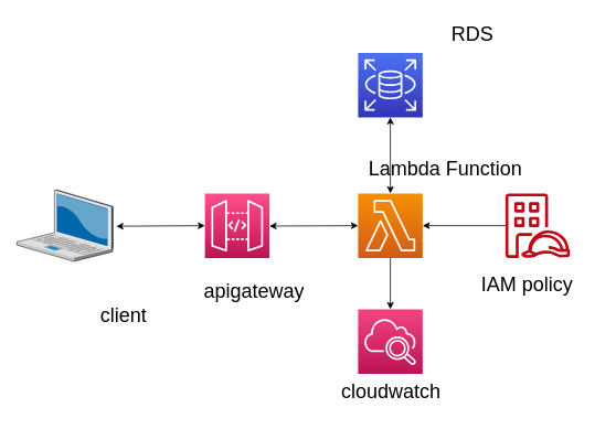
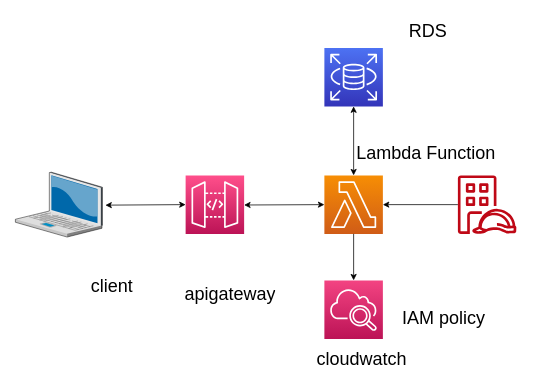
  <mxCell id="0" />
  <mxCell id="1" parent="0" />
  <mxCell id="2" value="" style="sketch=0;points=[[0,0,0],[0.25,0,0],[0.5,0,0],[0.75,0,0],[1,0,0],[0,1,0],[0.25,1,0],[0.5,1,0],[0.75,1,0],[1,1,0],[0,0.25,0],[0,0.5,0],[0,0.75,0],[1,0.25,0],[1,0.5,0],[1,0.75,0]];outlineConnect=0;fontColor=#232F3E;gradientColor=#4D72F3;gradientDirection=north;fillColor=#3334B9;strokeColor=#ffffff;dashed=0;verticalLabelPosition=bottom;verticalAlign=top;align=center;html=1;fontSize=12;fontStyle=0;aspect=fixed;shape=mxgraph.aws4.resourceIcon;resIcon=mxgraph.aws4.rds;" vertex="1" parent="1"><mxGeometry x="432" y="63" width="78" height="78" as="geometry" /></mxCell>
  <mxCell id="3" value="" style="sketch=0;points=[[0,0,0],[0.25,0,0],[0.5,0,0],[0.75,0,0],[1,0,0],[0,1,0],[0.25,1,0],[0.5,1,0],[0.75,1,0],[1,1,0],[0,0.25,0],[0,0.5,0],[0,0.75,0],[1,0.25,0],[1,0.5,0],[1,0.75,0]];outlineConnect=0;fontColor=#232F3E;gradientColor=#F78E04;gradientDirection=north;fillColor=#D05C17;strokeColor=#ffffff;dashed=0;verticalLabelPosition=bottom;verticalAlign=top;align=center;html=1;fontSize=12;fontStyle=0;aspect=fixed;shape=mxgraph.aws4.resourceIcon;resIcon=mxgraph.aws4.lambda;" vertex="1" parent="1"><mxGeometry x="432" y="233" width="78" height="78" as="geometry" /></mxCell>
  <mxCell id="4" value="" style="sketch=0;points=[[0,0,0],[0.25,0,0],[0.5,0,0],[0.75,0,0],[1,0,0],[0,1,0],[0.25,1,0],[0.5,1,0],[0.75,1,0],[1,1,0],[0,0.25,0],[0,0.5,0],[0,0.75,0],[1,0.25,0],[1,0.5,0],[1,0.75,0]];outlineConnect=0;fontColor=#232F3E;gradientColor=#FF4F8B;gradientDirection=north;fillColor=#BC1356;strokeColor=#ffffff;dashed=0;verticalLabelPosition=bottom;verticalAlign=top;align=center;html=1;fontSize=12;fontStyle=0;aspect=fixed;shape=mxgraph.aws4.resourceIcon;resIcon=mxgraph.aws4.api_gateway;" vertex="1" parent="1"><mxGeometry x="247" y="233" width="78" height="78" as="geometry" /></mxCell>
  <mxCell id="5" value="" style="sketch=0;points=[[0,0,0],[0.25,0,0],[0.5,0,0],[0.75,0,0],[1,0,0],[0,1,0],[0.25,1,0],[0.5,1,0],[0.75,1,0],[1,1,0],[0,0.25,0],[0,0.5,0],[0,0.75,0],[1,0.25,0],[1,0.5,0],[1,0.75,0]];points=[[0,0,0],[0.25,0,0],[0.5,0,0],[0.75,0,0],[1,0,0],[0,1,0],[0.25,1,0],[0.5,1,0],[0.75,1,0],[1,1,0],[0,0.25,0],[0,0.5,0],[0,0.75,0],[1,0.25,0],[1,0.5,0],[1,0.75,0]];outlineConnect=0;fontColor=#232F3E;gradientColor=#F34482;gradientDirection=north;fillColor=#BC1356;strokeColor=#ffffff;dashed=0;verticalLabelPosition=bottom;verticalAlign=top;align=center;html=1;fontSize=12;fontStyle=0;aspect=fixed;shape=mxgraph.aws4.resourceIcon;resIcon=mxgraph.aws4.cloudwatch_2;" vertex="1" parent="1"><mxGeometry x="432" y="373" width="78" height="78" as="geometry" /></mxCell>
  <mxCell id="6" value="" style="sketch=0;outlineConnect=0;fontColor=#232F3E;gradientColor=none;fillColor=#BF0816;strokeColor=none;dashed=0;verticalLabelPosition=bottom;verticalAlign=top;align=center;html=1;fontSize=12;fontStyle=0;aspect=fixed;pointerEvents=1;shape=mxgraph.aws4.identity_access_management_iam_roles_anywhere;" vertex="1" parent="1"><mxGeometry x="610" y="233" width="78" height="78" as="geometry" /></mxCell>
  <mxCell id="7" value="" style="endArrow=classic;startArrow=classic;html=1;rounded=0;entryX=0;entryY=0.5;entryDx=0;entryDy=0;entryPerimeter=0;" edge="1" parent="1" target="4"><mxGeometry width="50" height="50" relative="1" as="geometry"><mxPoint x="140" y="272.704" as="sourcePoint" /><mxPoint x="250" y="283" as="targetPoint" /></mxGeometry></mxCell>
  <mxCell id="8" value="" style="endArrow=classic;startArrow=classic;html=1;rounded=0;entryX=0;entryY=0.5;entryDx=0;entryDy=0;entryPerimeter=0;" edge="1" parent="1" target="3"><mxGeometry width="50" height="50" relative="1" as="geometry"><mxPoint x="325" y="272.5" as="sourcePoint" /><mxPoint x="422" y="271.5" as="targetPoint" /></mxGeometry></mxCell>
  <mxCell id="9" value="" style="endArrow=classic;startArrow=classic;html=1;rounded=0;entryX=0.5;entryY=1;entryDx=0;entryDy=0;entryPerimeter=0;exitX=0.5;exitY=0;exitDx=0;exitDy=0;exitPerimeter=0;" edge="1" parent="1" source="3" target="2"><mxGeometry width="50" height="50" relative="1" as="geometry"><mxPoint x="410" y="194" as="sourcePoint" /><mxPoint x="507" y="193" as="targetPoint" /></mxGeometry></mxCell>
  <mxCell id="10" value="" style="endArrow=classic;html=1;rounded=0;entryX=1;entryY=0.5;entryDx=0;entryDy=0;entryPerimeter=0;" edge="1" parent="1" source="6" target="3"><mxGeometry width="50" height="50" relative="1" as="geometry"><mxPoint x="320" y="263" as="sourcePoint" /><mxPoint x="370" y="213" as="targetPoint" /></mxGeometry></mxCell>
  <mxCell id="11" value="" style="endArrow=classic;html=1;rounded=0;entryX=0.5;entryY=0;entryDx=0;entryDy=0;entryPerimeter=0;exitX=0.5;exitY=1;exitDx=0;exitDy=0;exitPerimeter=0;" edge="1" parent="1" source="3" target="5"><mxGeometry width="50" height="50" relative="1" as="geometry"><mxPoint x="620" y="282" as="sourcePoint" /><mxPoint x="520" y="282" as="targetPoint" /></mxGeometry></mxCell>
  <mxCell id="12" value="" style="verticalLabelPosition=bottom;sketch=0;aspect=fixed;html=1;verticalAlign=top;strokeColor=none;align=center;outlineConnect=0;shape=mxgraph.citrix.laptop_2;" vertex="1" parent="1"><mxGeometry x="20" y="228.75" width="116" height="86.5" as="geometry" /></mxCell>
  <mxCell id="13" value="&lt;h1&gt;&lt;span style=&quot;font-weight: normal;&quot;&gt;client&lt;/span&gt;&lt;/h1&gt;" style="text;html=1;strokeColor=none;fillColor=none;spacing=5;spacingTop=-20;whiteSpace=wrap;overflow=hidden;rounded=0;" vertex="1" parent="1"><mxGeometry x="116" y="360.75" width="90" height="42.25" as="geometry" /></mxCell>
- <mxCell id="14" value="&lt;h1&gt;&lt;span style=&quot;font-weight: normal;&quot;&gt;apigateway&lt;/span&gt;&lt;/h1&gt;" style="text;html=1;strokeColor=none;fillColor=none;spacing=5;spacingTop=-20;whiteSpace=wrap;overflow=hidden;rounded=0;" vertex="1" parent="1"><mxGeometry x="241" y="330.75" width="149" height="42.25" as="geometry" /></mxCell>
+ <mxCell id="14" value="&lt;h1&gt;&lt;span style=&quot;font-weight: normal;&quot;&gt;apigateway&lt;/span&gt;&lt;/h1&gt;" style="text;html=1;strokeColor=none;fillColor=none;spacing=5;spacingTop=-20;whiteSpace=wrap;overflow=hidden;rounded=0;" vertex="1" parent="1"><mxGeometry x="241" y="370.75" width="149" height="42.25" as="geometry" /></mxCell>
  <mxCell id="15" value="&lt;h1&gt;&lt;span style=&quot;font-weight: normal;&quot;&gt;RDS&lt;/span&gt;&lt;/h1&gt;" style="text;html=1;strokeColor=none;fillColor=none;spacing=5;spacingTop=-20;whiteSpace=wrap;overflow=hidden;rounded=0;" vertex="1" parent="1"><mxGeometry x="540" y="20.75" width="90" height="42.25" as="geometry" /></mxCell>
- <mxCell id="16" value="&lt;h1&gt;&lt;span style=&quot;font-weight: normal;&quot;&gt;cloudwatch&lt;/span&gt;&lt;/h1&gt;" style="text;html=1;strokeColor=none;fillColor=none;spacing=5;spacingTop=-20;whiteSpace=wrap;overflow=hidden;rounded=0;" vertex="1" parent="1"><mxGeometry x="407" y="453" width="128" height="42.25" as="geometry" /></mxCell>
- <mxCell id="17" value="&lt;h1&gt;&lt;span style=&quot;font-weight: normal;&quot;&gt;Lambda Function&lt;/span&gt;&lt;/h1&gt;" style="text;html=1;strokeColor=none;fillColor=none;spacing=5;spacingTop=-20;whiteSpace=wrap;overflow=hidden;rounded=0;" vertex="1" parent="1"><mxGeometry x="440" y="183" width="200" height="42.25" as="geometry" /></mxCell>
- <mxCell id="18" value="&lt;h1&gt;&lt;span style=&quot;font-weight: normal;&quot;&gt;IAM policy&lt;/span&gt;&lt;/h1&gt;" style="text;html=1;strokeColor=none;fillColor=none;spacing=5;spacingTop=-20;whiteSpace=wrap;overflow=hidden;rounded=0;" vertex="1" parent="1"><mxGeometry x="576" y="323" width="146" height="42.25" as="geometry" /></mxCell>
+ <mxCell id="16" value="&lt;h1&gt;&lt;span style=&quot;font-weight: normal;&quot;&gt;cloudwatch&lt;/span&gt;&lt;/h1&gt;" style="text;html=1;strokeColor=none;fillColor=none;spacing=5;spacingTop=-20;whiteSpace=wrap;overflow=hidden;rounded=0;" vertex="1" parent="1"><mxGeometry x="417" y="458" width="128" height="42.25" as="geometry" /></mxCell>
+ <mxCell id="17" value="&lt;h1&gt;&lt;span style=&quot;font-weight: normal;&quot;&gt;Lambda Function&lt;/span&gt;&lt;/h1&gt;" style="text;html=1;strokeColor=none;fillColor=none;spacing=5;spacingTop=-20;whiteSpace=wrap;overflow=hidden;rounded=0;" vertex="1" parent="1"><mxGeometry x="470" y="183" width="200" height="42.25" as="geometry" /></mxCell>
+ <mxCell id="18" value="&lt;h1&gt;&lt;span style=&quot;font-weight: normal;&quot;&gt;IAM policy&lt;/span&gt;&lt;/h1&gt;" style="text;html=1;strokeColor=none;fillColor=none;spacing=5;spacingTop=-20;whiteSpace=wrap;overflow=hidden;rounded=0;" vertex="1" parent="1"><mxGeometry x="531" y="403" width="146" height="42.25" as="geometry" /></mxCell>
